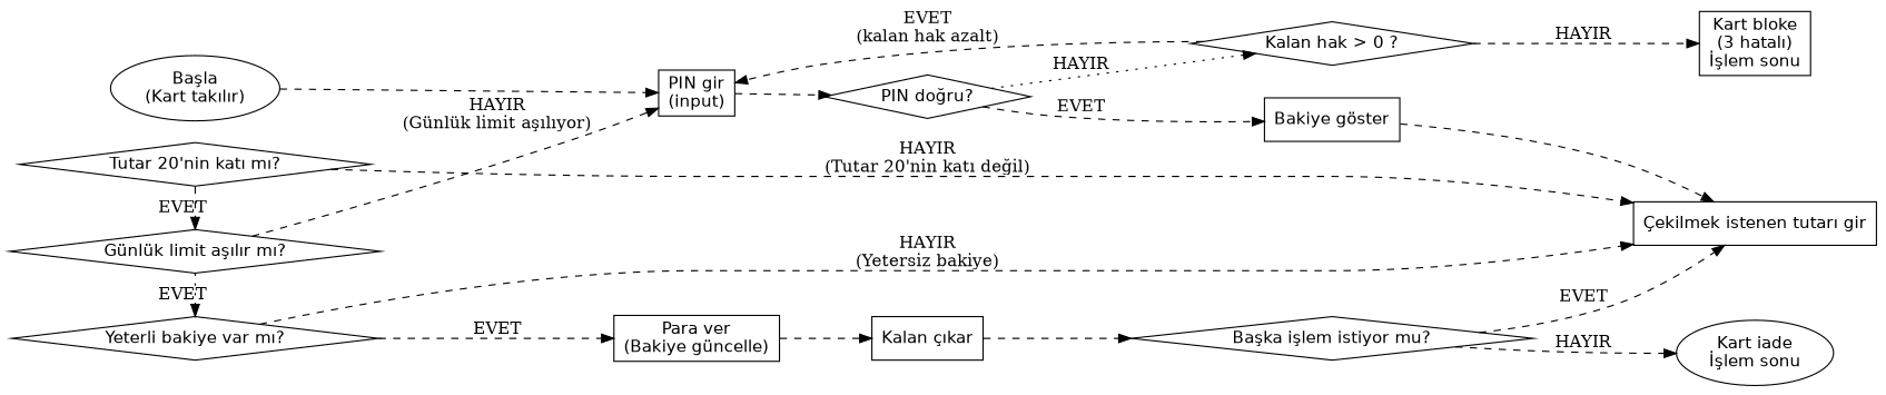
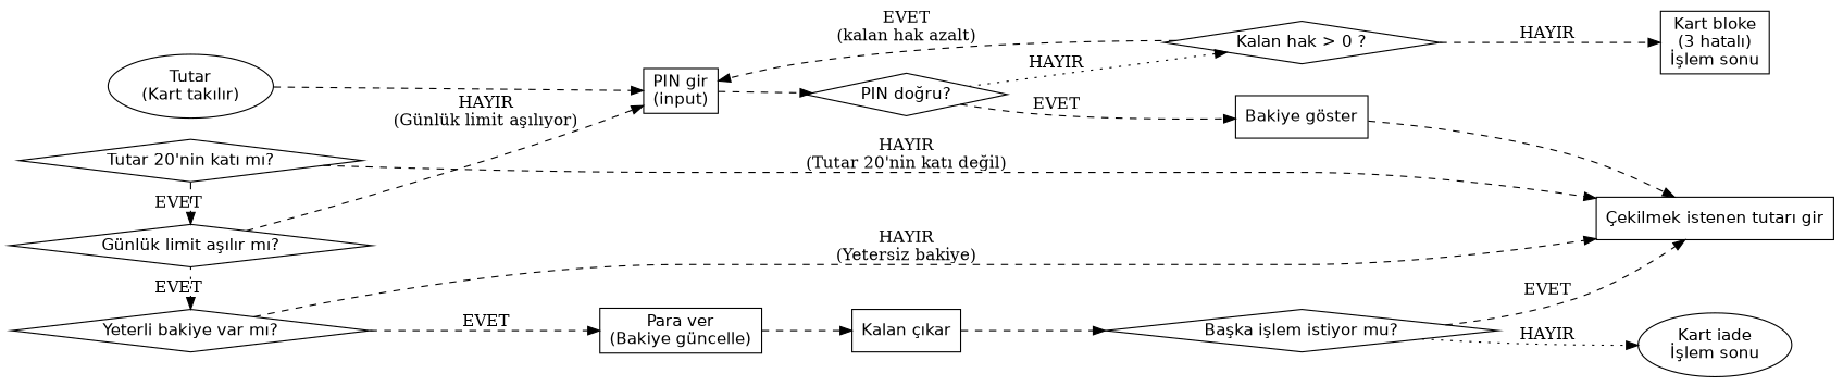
  digraph {
    rankdir=LR
    node [fontname=Helvetica shape=diamond]
    edge [style=dashed]
    n1 [label="Tutar 20'nin katı mı?"]
    n2 [label="Günlük limit aşılır mı?"]
    n3 [label="Yeterli bakiye var mı?"]
    n4 [label="Çekilmek istenen tutarı gir" shape=box]
    n5 [label="PIN gir\n(input)" shape=box]
    n6 [label="Para ver\n(Bakiye güncelle)" shape=box]
-   n7 [label="Başla\n(Kart takılır)" shape=oval]
+   n7 [label="Tutar\n(Kart takılır)" shape=oval]
    n8 [label="PIN doğru?"]
    n9 [label="Kalan hak > 0 ?"]
    n10 [label="Bakiye göster" shape=box]
    n11 [label="Kart bloke\n(3 hatalı)\nİşlem sonu" shape=box]
    n12 [label="Kart iade\nİşlem sonu" shape=oval]
    n13 [label="Kalan çıkar" shape=box]
    n14 [label="Başka işlem istiyor mu?"]
    subgraph sub_1 {
      rank=same
      n1
      n2
      n3
    }
    n1 -> n2 [label=EVET]
    n1 -> n4 [label="HAYIR\n(Tutar 20'nin katı değil)"]
    n2 -> n3 [label=EVET style=dotted]
    n2 -> n5 [label="HAYIR\n(Günlük limit aşılıyor)"]
    n3 -> n4 [label="HAYIR\n(Yetersiz bakiye)"]
    n3 -> n6 [label=EVET]
    n5 -> n8
    n6 -> n13
    n7 -> n5
    n8 -> n9 [label=HAYIR style=dotted]
    n8 -> n10 [label=EVET]
    n9 -> n5 [label="EVET\n(kalan hak azalt)"]
    n9 -> n11 [label=HAYIR]
    n10 -> n4
    n13 -> n14
    n14 -> n4 [label=EVET]
-   n14 -> n12 [label=HAYIR]
+   n14 -> n12 [label=HAYIR style=dotted]
  }
